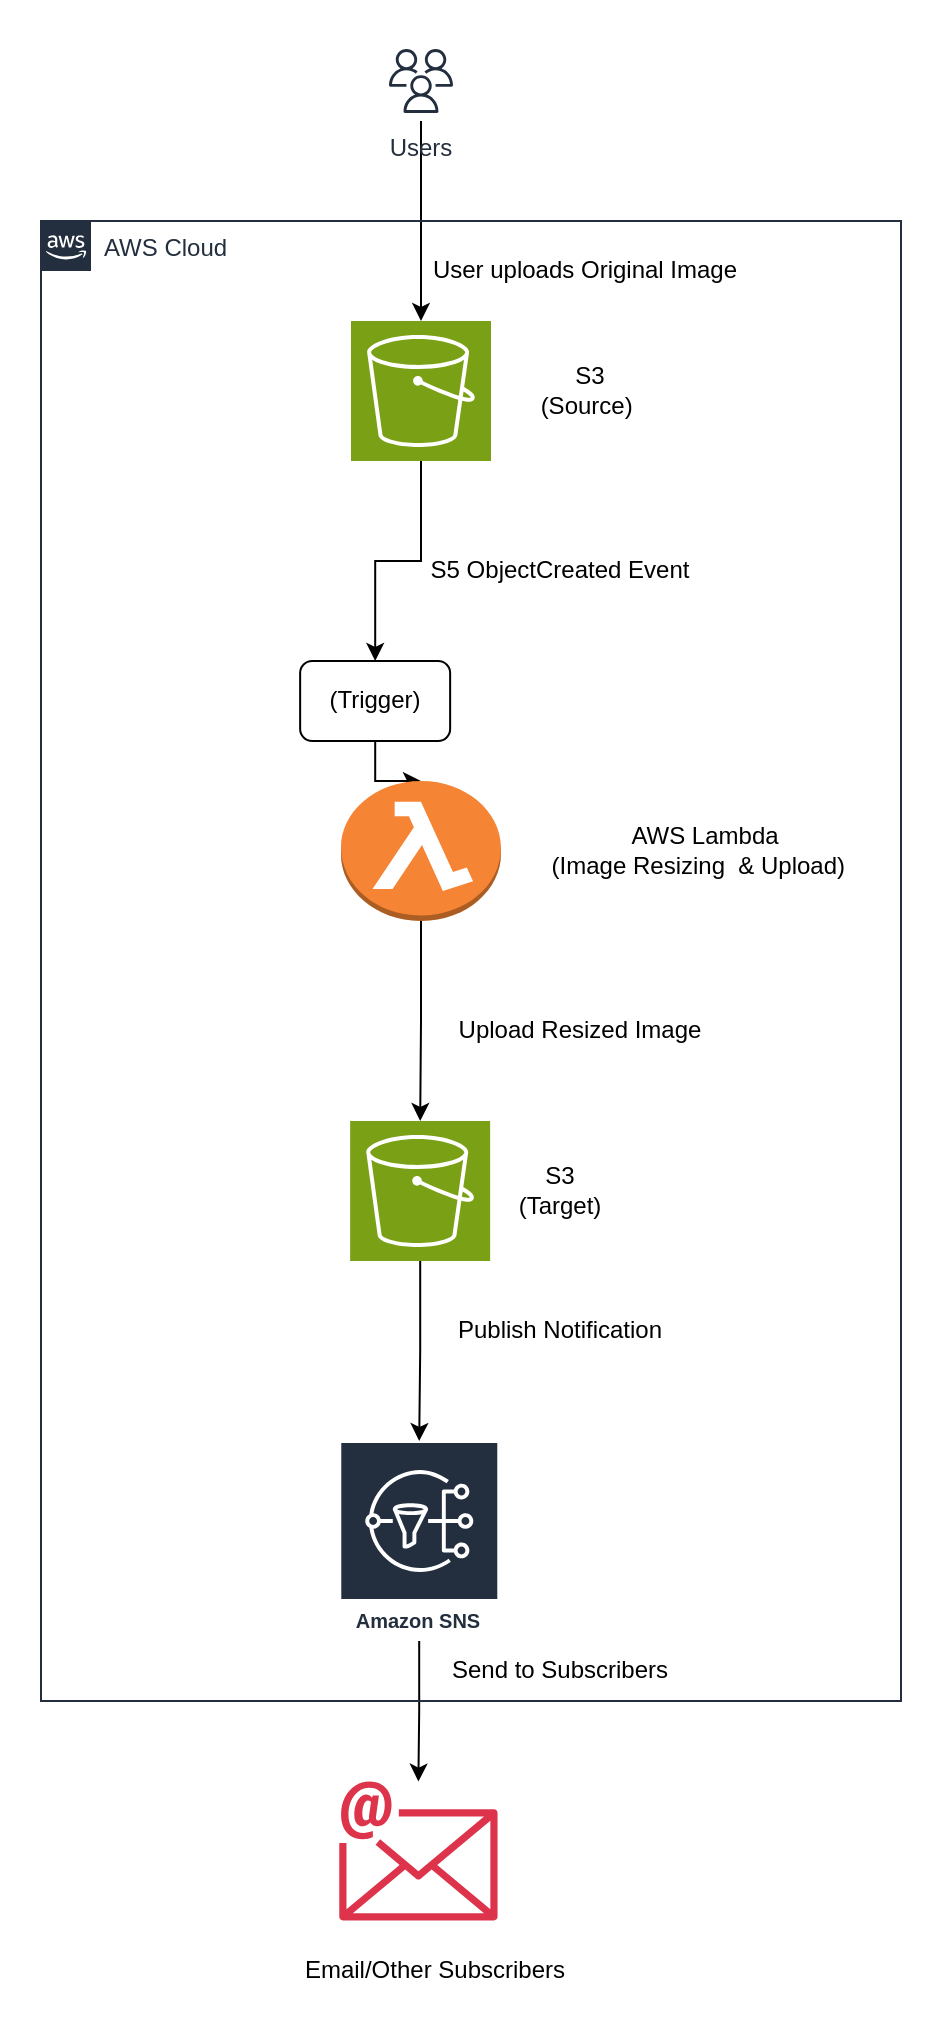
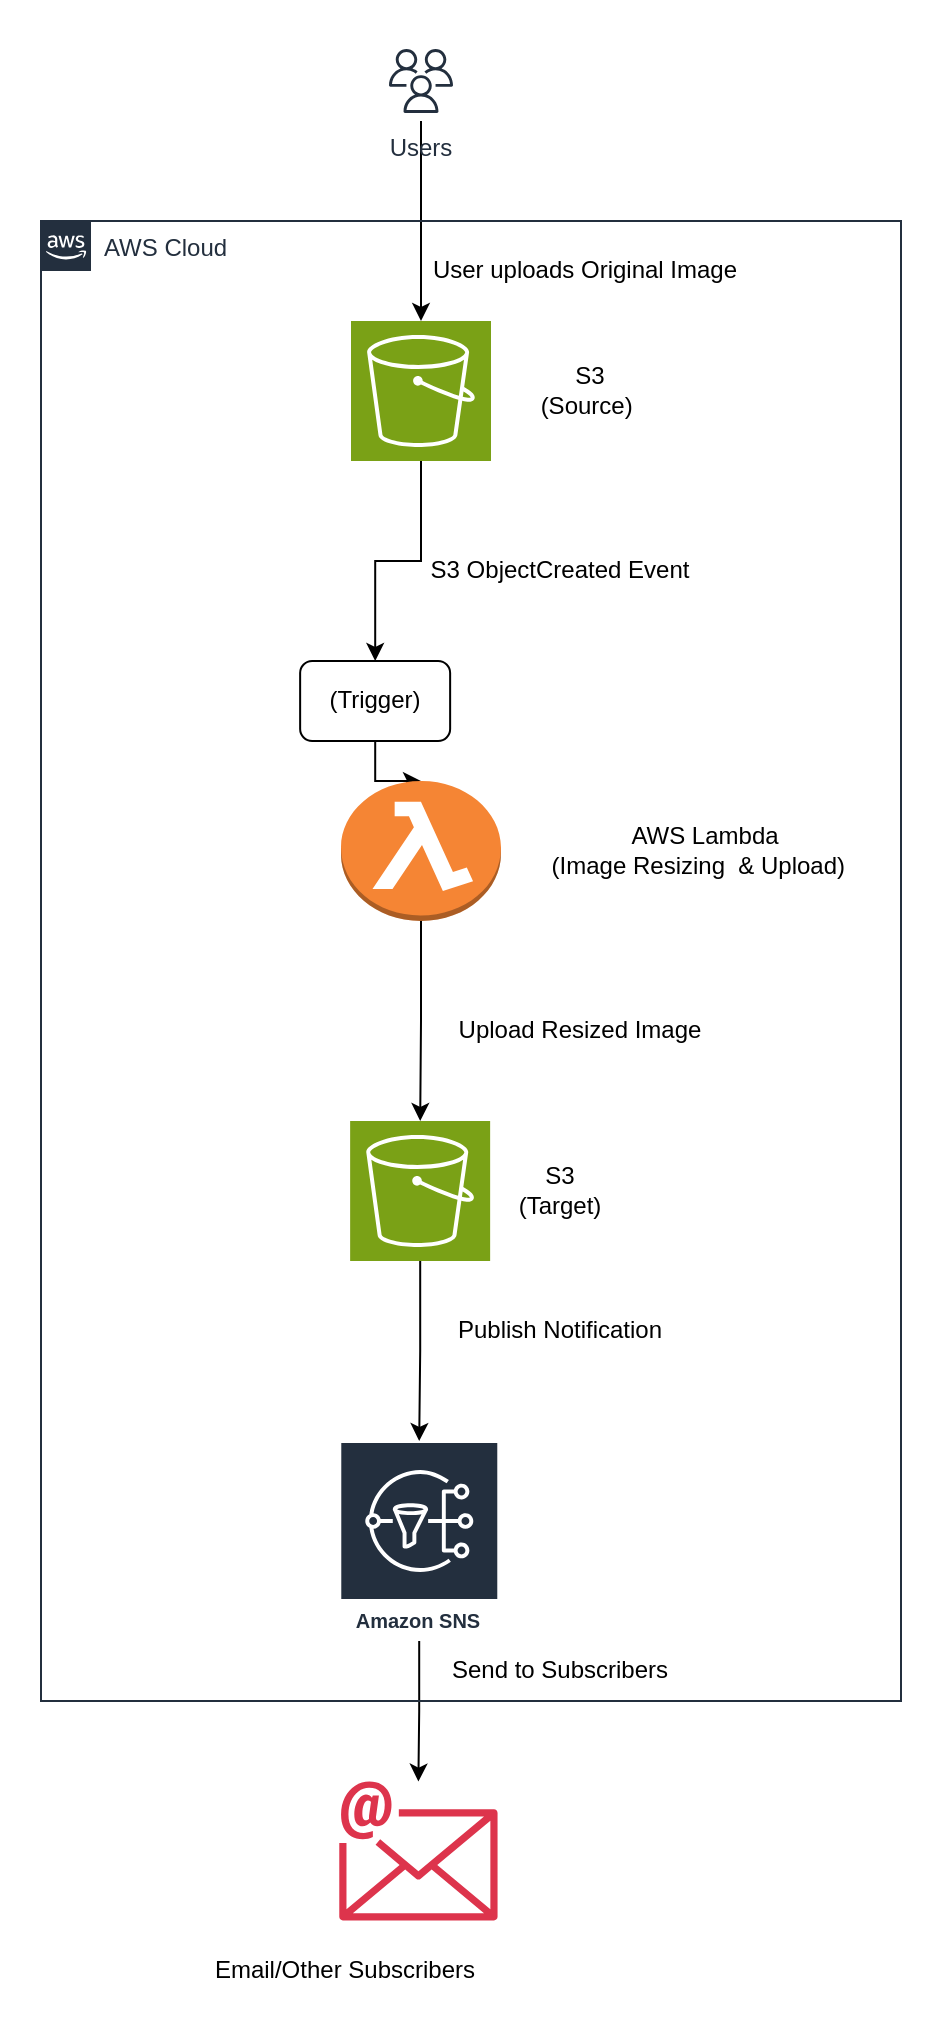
  <mxCell id="0" />
  <mxCell id="1" parent="0" />
  <mxCell id="2" value="" style="edgeStyle=orthogonalEdgeStyle;rounded=0;orthogonalLoop=1;jettySize=auto;html=1;" edge="1" parent="1" source="3" target="5"><mxGeometry relative="1" as="geometry" /></mxCell>
  <mxCell id="3" value="Users" style="sketch=0;outlineConnect=0;fontColor=#232F3E;gradientColor=none;strokeColor=#232F3E;fillColor=#ffffff;dashed=0;verticalLabelPosition=bottom;verticalAlign=top;align=center;html=1;fontSize=12;fontStyle=0;aspect=fixed;shape=mxgraph.aws4.resourceIcon;resIcon=mxgraph.aws4.users;" vertex="1" parent="1"><mxGeometry x="180" y="20" width="60" height="40" as="geometry" /></mxCell>
  <mxCell id="4" value="" style="edgeStyle=orthogonalEdgeStyle;rounded=0;orthogonalLoop=1;jettySize=auto;html=1;" edge="1" parent="1" source="5" target="7"><mxGeometry relative="1" as="geometry" /></mxCell>
  <mxCell id="5" value="" style="sketch=0;points=[[0,0,0],[0.25,0,0],[0.5,0,0],[0.75,0,0],[1,0,0],[0,1,0],[0.25,1,0],[0.5,1,0],[0.75,1,0],[1,1,0],[0,0.25,0],[0,0.5,0],[0,0.75,0],[1,0.25,0],[1,0.5,0],[1,0.75,0]];outlineConnect=0;fontColor=#232F3E;fillColor=#7AA116;strokeColor=#ffffff;dashed=0;verticalLabelPosition=bottom;verticalAlign=top;align=center;html=1;fontSize=12;fontStyle=0;aspect=fixed;shape=mxgraph.aws4.resourceIcon;resIcon=mxgraph.aws4.s3;" vertex="1" parent="1"><mxGeometry x="175" y="160" width="70" height="70" as="geometry" /></mxCell>
  <mxCell id="6" value="" style="edgeStyle=orthogonalEdgeStyle;rounded=0;orthogonalLoop=1;jettySize=auto;html=1;" edge="1" parent="1" source="7" target="9"><mxGeometry relative="1" as="geometry" /></mxCell>
  <mxCell id="7" value="(Trigger)" style="rounded=1;whiteSpace=wrap;html=1;" vertex="1" parent="1"><mxGeometry x="149.57" y="330" width="75" height="40" as="geometry" /></mxCell>
  <mxCell id="8" value="" style="edgeStyle=orthogonalEdgeStyle;rounded=0;orthogonalLoop=1;jettySize=auto;html=1;" edge="1" parent="1" source="9" target="11"><mxGeometry relative="1" as="geometry" /></mxCell>
  <mxCell id="9" value="" style="outlineConnect=0;dashed=0;verticalLabelPosition=bottom;verticalAlign=top;align=center;html=1;shape=mxgraph.aws3.lambda_function;fillColor=#F58534;gradientColor=none;" vertex="1" parent="1"><mxGeometry x="170" y="390" width="80" height="70" as="geometry" /></mxCell>
  <mxCell id="10" value="" style="edgeStyle=orthogonalEdgeStyle;rounded=0;orthogonalLoop=1;jettySize=auto;html=1;" edge="1" parent="1" source="11" target="13"><mxGeometry relative="1" as="geometry" /></mxCell>
  <mxCell id="11" value="" style="sketch=0;points=[[0,0,0],[0.25,0,0],[0.5,0,0],[0.75,0,0],[1,0,0],[0,1,0],[0.25,1,0],[0.5,1,0],[0.75,1,0],[1,1,0],[0,0.25,0],[0,0.5,0],[0,0.75,0],[1,0.25,0],[1,0.5,0],[1,0.75,0]];outlineConnect=0;fontColor=#232F3E;fillColor=#7AA116;strokeColor=#ffffff;dashed=0;verticalLabelPosition=bottom;verticalAlign=top;align=center;html=1;fontSize=12;fontStyle=0;aspect=fixed;shape=mxgraph.aws4.resourceIcon;resIcon=mxgraph.aws4.s3;" vertex="1" parent="1"><mxGeometry x="174.57" y="560" width="70" height="70" as="geometry" /></mxCell>
  <mxCell id="12" value="" style="edgeStyle=orthogonalEdgeStyle;rounded=0;orthogonalLoop=1;jettySize=auto;html=1;" edge="1" parent="1" source="13" target="14"><mxGeometry relative="1" as="geometry" /></mxCell>
  <mxCell id="13" value="Amazon SNS" style="sketch=0;outlineConnect=0;fontColor=#232F3E;gradientColor=none;strokeColor=#ffffff;fillColor=#232F3E;dashed=0;verticalLabelPosition=middle;verticalAlign=bottom;align=center;html=1;whiteSpace=wrap;fontSize=10;fontStyle=1;spacing=3;shape=mxgraph.aws4.productIcon;prIcon=mxgraph.aws4.sns;" vertex="1" parent="1"><mxGeometry x="169.14" y="720" width="80" height="100" as="geometry" /></mxCell>
  <mxCell id="14" value="" style="sketch=0;outlineConnect=0;fontColor=#232F3E;gradientColor=none;fillColor=#DD344C;strokeColor=none;dashed=0;verticalLabelPosition=bottom;verticalAlign=top;align=center;html=1;fontSize=12;fontStyle=0;aspect=fixed;shape=mxgraph.aws4.email;" vertex="1" parent="1"><mxGeometry x="169.14" y="890" width="79.14" height="70" as="geometry" /></mxCell>
  <mxCell id="15" value="S3 (Source)&amp;nbsp;" style="text;html=1;align=center;verticalAlign=middle;whiteSpace=wrap;rounded=0;" vertex="1" parent="1"><mxGeometry x="265" y="180" width="60" height="30" as="geometry" /></mxCell>
- <mxCell id="16" value="S5 ObjectCreated Event" style="text;html=1;align=center;verticalAlign=middle;whiteSpace=wrap;rounded=0;" vertex="1" parent="1"><mxGeometry x="205" y="270" width="150" height="30" as="geometry" /></mxCell>
+ <mxCell id="16" value="S3 ObjectCreated Event" style="text;html=1;align=center;verticalAlign=middle;whiteSpace=wrap;rounded=0;" vertex="1" parent="1"><mxGeometry x="205" y="270" width="150" height="30" as="geometry" /></mxCell>
  <mxCell id="17" value="AWS Lambda&lt;br&gt;(Image Resizing&amp;nbsp; &amp;amp;&amp;nbsp;Upload) &amp;nbsp;" style="text;html=1;align=center;verticalAlign=middle;whiteSpace=wrap;rounded=0;" vertex="1" parent="1"><mxGeometry x="270" y="410" width="165" height="30" as="geometry" /></mxCell>
  <mxCell id="18" value="Upload Resized Image" style="text;html=1;align=center;verticalAlign=middle;whiteSpace=wrap;rounded=0;" vertex="1" parent="1"><mxGeometry x="220" y="500" width="140" height="30" as="geometry" /></mxCell>
  <mxCell id="19" value="Send to Subscribers" style="text;html=1;align=center;verticalAlign=middle;whiteSpace=wrap;rounded=0;" vertex="1" parent="1"><mxGeometry x="215" y="820" width="130" height="30" as="geometry" /></mxCell>
- <mxCell id="20" value="Email/Other&amp;nbsp;Subscribers" style="text;html=1;align=center;verticalAlign=middle;whiteSpace=wrap;rounded=0;" vertex="1" parent="1"><mxGeometry x="149.57" y="970" width="135" height="30" as="geometry" /></mxCell>
+ <mxCell id="20" value="Email/Other&amp;nbsp;Subscribers" style="text;html=1;align=center;verticalAlign=middle;whiteSpace=wrap;rounded=0;" vertex="1" parent="1"><mxGeometry x="104.57" y="970" width="135" height="30" as="geometry" /></mxCell>
  <mxCell id="21" value="User uploads&amp;nbsp;Original Image" style="text;html=1;align=center;verticalAlign=middle;whiteSpace=wrap;rounded=0;" vertex="1" parent="1"><mxGeometry x="205" y="120" width="175" height="30" as="geometry" /></mxCell>
  <mxCell id="22" value="S3 (Target)" style="text;html=1;align=center;verticalAlign=middle;whiteSpace=wrap;rounded=0;" vertex="1" parent="1"><mxGeometry x="250" y="580" width="60" height="30" as="geometry" /></mxCell>
  <mxCell id="23" value="Publish Notification" style="text;html=1;align=center;verticalAlign=middle;whiteSpace=wrap;rounded=0;" vertex="1" parent="1"><mxGeometry x="220" y="650" width="120" height="30" as="geometry" /></mxCell>
  <mxCell id="24" value="AWS Cloud" style="points=[[0,0],[0.25,0],[0.5,0],[0.75,0],[1,0],[1,0.25],[1,0.5],[1,0.75],[1,1],[0.75,1],[0.5,1],[0.25,1],[0,1],[0,0.75],[0,0.5],[0,0.25]];outlineConnect=0;gradientColor=none;html=1;whiteSpace=wrap;fontSize=12;fontStyle=0;container=1;pointerEvents=0;collapsible=0;recursiveResize=0;shape=mxgraph.aws4.group;grIcon=mxgraph.aws4.group_aws_cloud_alt;strokeColor=#232F3E;fillColor=none;verticalAlign=top;align=left;spacingLeft=30;fontColor=#232F3E;dashed=0;" vertex="1" parent="1"><mxGeometry x="20" y="110" width="430" height="740" as="geometry" /></mxCell>
